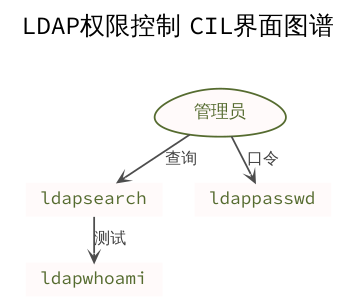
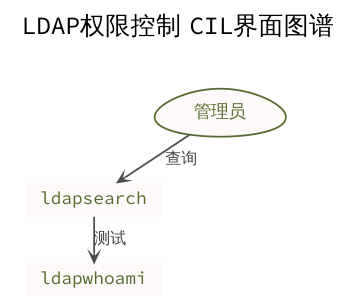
  digraph {
    fontname="Source Code Pro"
    fontsize=14.0
    label="LDAP权限控制 CIL界面图谱"
    labeljust=l
    labelloc=t
    rankdir=TB
    ranksep=0.2
    node [color=darkolivegreen fillcolor=snow fontcolor=darkolivegreen fontname="Source Code Pro" fontsize=10.0 shape=plaintext style=filled]
    edge [arrowhead=vee arrowsize=0.5 arrowtail=none color=gray30 fontcolor=gray25 fontname="Source Code Pro" fontsize=9.0]
    n1 [height=0.1 label="管理员" shape=egg]
    ldapsearch [height=0.1]
-   ldappasswd [height=0.1]
    ldapwhoami [height=0.1]
    n1 -> ldapsearch [label="查询"]
-   n1 -> ldappasswd [label="口令"]
    ldapsearch -> ldapwhoami [label="测试"]
  }
